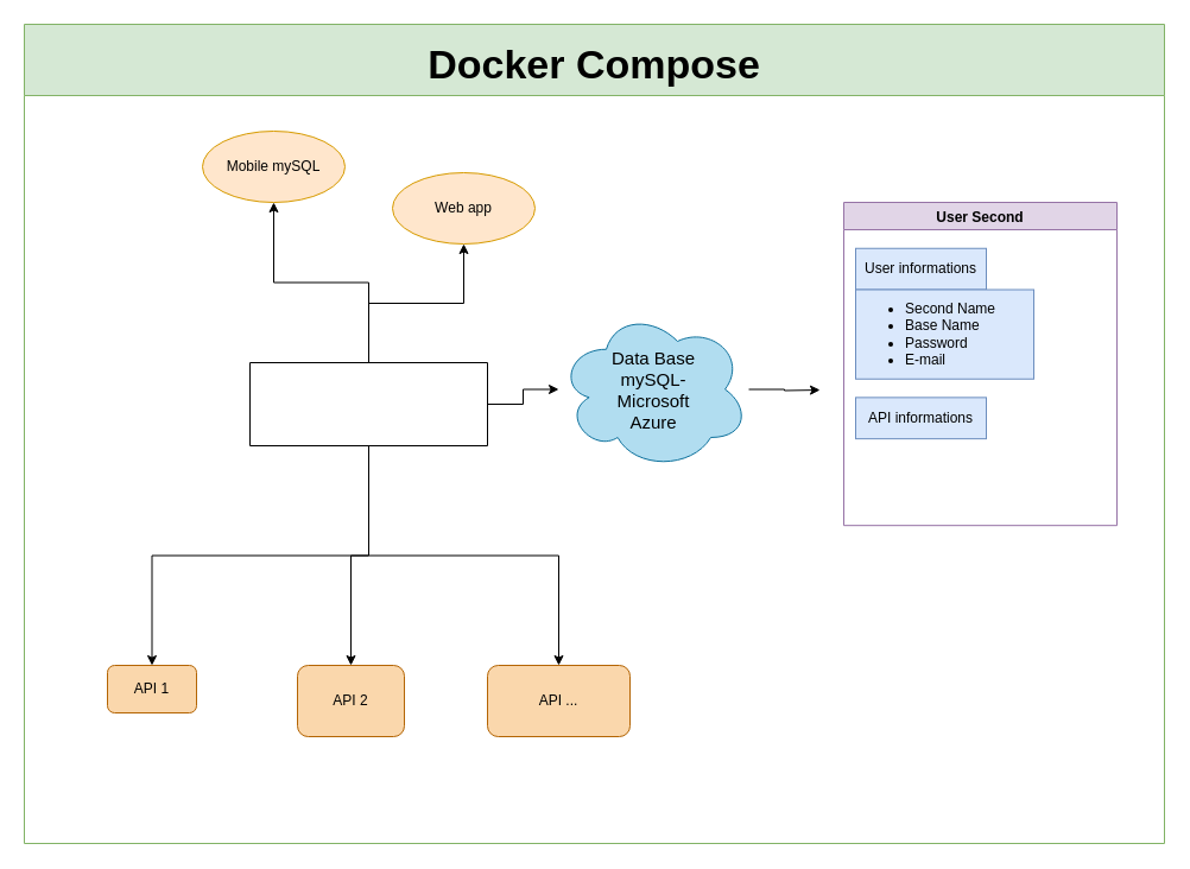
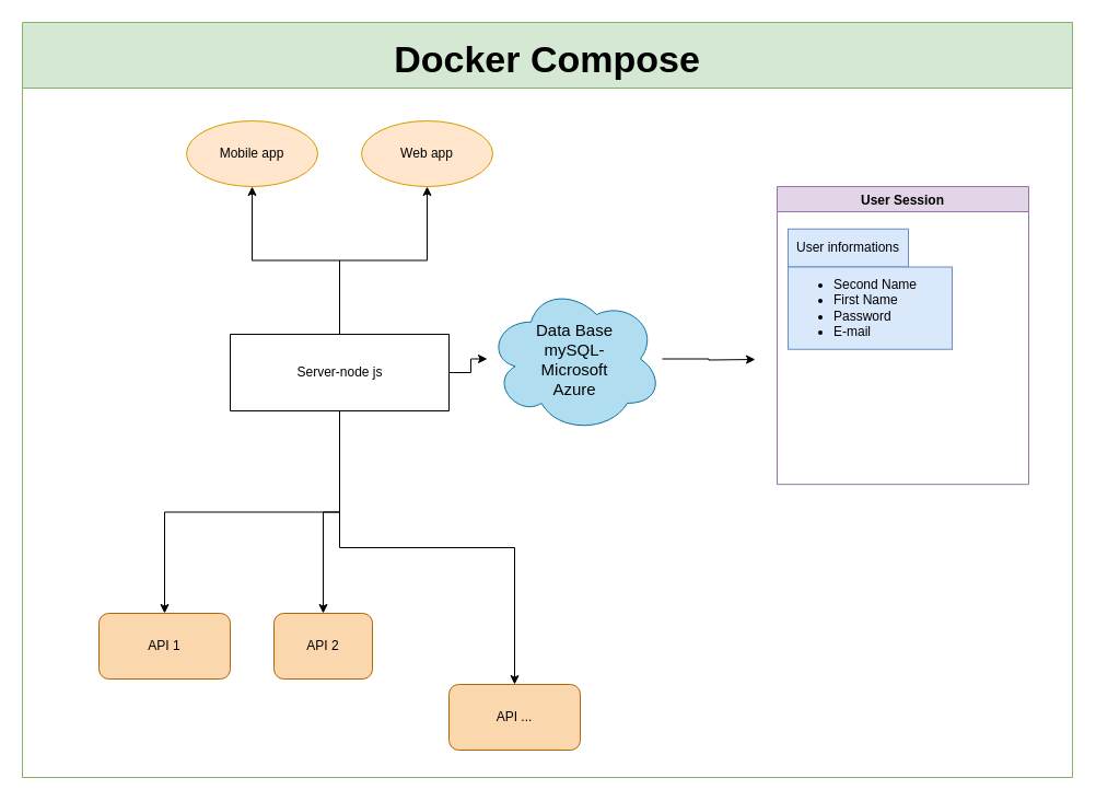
  <mxCell id="0" />
  <mxCell id="1" parent="0" />
  <mxCell id="2" value="Docker Compose" style="swimlane;fontSize=34;startSize=60;fillColor=#d5e8d4;strokeColor=#82b366;" parent="1" vertex="1"><mxGeometry x="20" y="20" width="960" height="690" as="geometry" /></mxCell>
- <mxCell id="3" value="API 1" style="rounded=1;whiteSpace=wrap;html=1;fillColor=#fad7ac;strokeColor=#b46504;" parent="2" vertex="1"><mxGeometry x="70" y="540" width="75" height="40" as="geometry" /></mxCell>
+ <mxCell id="3" value="API 1" style="rounded=1;whiteSpace=wrap;html=1;fillColor=#fad7ac;strokeColor=#b46504;" parent="2" vertex="1"><mxGeometry x="70" y="540" width="120" height="60" as="geometry" /></mxCell>
  <mxCell id="4" style="edgeStyle=orthogonalEdgeStyle;rounded=0;orthogonalLoop=1;jettySize=auto;html=1;exitX=0.5;exitY=1;exitDx=0;exitDy=0;entryX=0.5;entryY=0;entryDx=0;entryDy=0;" parent="2" source="10" target="3" edge="1"><mxGeometry relative="1" as="geometry"><mxPoint x="290" y="500" as="sourcePoint" /></mxGeometry></mxCell>
  <mxCell id="5" value="API 2" style="rounded=1;whiteSpace=wrap;html=1;fillColor=#fad7ac;strokeColor=#b46504;" parent="2" vertex="1"><mxGeometry x="230" y="540" width="90" height="60" as="geometry" /></mxCell>
  <mxCell id="6" style="edgeStyle=orthogonalEdgeStyle;rounded=0;orthogonalLoop=1;jettySize=auto;html=1;exitX=0.5;exitY=1;exitDx=0;exitDy=0;" parent="2" source="10" target="5" edge="1"><mxGeometry relative="1" as="geometry"><mxPoint x="290" y="500" as="sourcePoint" /></mxGeometry></mxCell>
- <mxCell id="7" value="API ..." style="rounded=1;whiteSpace=wrap;html=1;fillColor=#fad7ac;strokeColor=#b46504;" parent="2" vertex="1"><mxGeometry x="390" y="540" width="120" height="60" as="geometry" /></mxCell>
+ <mxCell id="7" value="API ..." style="rounded=1;whiteSpace=wrap;html=1;fillColor=#fad7ac;strokeColor=#b46504;" parent="2" vertex="1"><mxGeometry x="390" y="605" width="120" height="60" as="geometry" /></mxCell>
  <mxCell id="8" style="edgeStyle=orthogonalEdgeStyle;rounded=0;orthogonalLoop=1;jettySize=auto;html=1;exitX=0.5;exitY=1;exitDx=0;exitDy=0;entryX=0.5;entryY=0;entryDx=0;entryDy=0;" parent="2" source="10" target="7" edge="1"><mxGeometry relative="1" as="geometry"><mxPoint x="290" y="500" as="sourcePoint" /></mxGeometry></mxCell>
  <mxCell id="9" style="edgeStyle=orthogonalEdgeStyle;rounded=0;orthogonalLoop=1;jettySize=auto;html=1;exitX=1;exitY=0.5;exitDx=0;exitDy=0;fontSize=15;" parent="2" source="10" target="12" edge="1"><mxGeometry relative="1" as="geometry" /></mxCell>
  <mxCell id="10" value="" style="swimlane;startSize=0;fillColor=none;" parent="2" vertex="1"><mxGeometry x="190" y="285" width="200" height="70" as="geometry"><mxRectangle x="320" y="440" width="50" height="40" as="alternateBounds" /></mxGeometry></mxCell>
- <mxCell id="12" value="&lt;blockquote&gt;&lt;div align=&quot;center&quot;&gt;Data Base&lt;br&gt;mySQL-Microsoft Azure&lt;br&gt;&lt;/div&gt;&lt;/blockquote&gt;" style="ellipse;shape=cloud;whiteSpace=wrap;html=1;fontSize=15;align=center;fillColor=#b1ddf0;strokeColor=#10739e;" parent="2" vertex="1"><mxGeometry x="450" y="240" width="160" height="135" as="geometry" /></mxCell>
+ <mxCell id="11" value="Server-node js&lt;br&gt;" style="text;html=1;align=center;verticalAlign=middle;resizable=0;points=[];autosize=1;strokeColor=none;fillColor=none;" parent="10" vertex="1"><mxGeometry x="55" y="25" width="90" height="20" as="geometry" /></mxCell>
+ <mxCell id="12" value="&lt;blockquote&gt;&lt;div align=&quot;center&quot;&gt;Data Base&lt;br&gt;mySQL-Microsoft Azure&lt;br&gt;&lt;/div&gt;&lt;/blockquote&gt;" style="ellipse;shape=cloud;whiteSpace=wrap;html=1;fontSize=15;align=center;fillColor=#b1ddf0;strokeColor=#10739e;" parent="2" vertex="1"><mxGeometry x="425" y="240" width="160" height="135" as="geometry" /></mxCell>
  <mxCell id="13" value="" style="group" parent="2" vertex="1" connectable="0"><mxGeometry x="690" y="150" width="230" height="272.18" as="geometry" /></mxCell>
- <mxCell id="14" value="User Second" style="swimlane;fillColor=#e1d5e7;strokeColor=#9673a6;" parent="13" vertex="1"><mxGeometry width="230" height="272.18" as="geometry" /></mxCell>
+ <mxCell id="14" value="User Session" style="swimlane;fillColor=#e1d5e7;strokeColor=#9673a6;" parent="13" vertex="1"><mxGeometry width="230" height="272.18" as="geometry" /></mxCell>
  <mxCell id="15" value="" style="group" parent="14" vertex="1" connectable="0"><mxGeometry x="10" y="38.75" width="150" height="110" as="geometry" /></mxCell>
  <mxCell id="16" value="User informations" style="text;html=1;strokeColor=#6c8ebf;fillColor=#dae8fc;align=center;verticalAlign=middle;whiteSpace=wrap;rounded=0;" parent="15" vertex="1"><mxGeometry width="110" height="34.762" as="geometry" /></mxCell>
- <mxCell id="17" value="&lt;ul&gt;&lt;li&gt;Second Name&lt;/li&gt;&lt;li&gt;Base Name&lt;/li&gt;&lt;li&gt;Password&lt;/li&gt;&lt;li&gt;E-mail&lt;br&gt;&lt;/li&gt;&lt;/ul&gt;" style="text;html=1;strokeColor=#6c8ebf;fillColor=#dae8fc;align=left;verticalAlign=middle;whiteSpace=wrap;rounded=0;" parent="15" vertex="1"><mxGeometry y="34.76" width="150" height="75.24" as="geometry" /></mxCell>
+ <mxCell id="17" value="&lt;ul&gt;&lt;li&gt;Second Name&lt;/li&gt;&lt;li&gt;First Name&lt;/li&gt;&lt;li&gt;Password&lt;/li&gt;&lt;li&gt;E-mail&lt;br&gt;&lt;/li&gt;&lt;/ul&gt;" style="text;html=1;strokeColor=#6c8ebf;fillColor=#dae8fc;align=left;verticalAlign=middle;whiteSpace=wrap;rounded=0;" parent="15" vertex="1"><mxGeometry y="34.76" width="150" height="75.24" as="geometry" /></mxCell>
  <mxCell id="18" value="" style="group" parent="13" vertex="1" connectable="0"><mxGeometry x="10" y="164.37" width="150" height="91.25" as="geometry" /></mxCell>
- <mxCell id="19" value="API informations" style="text;html=1;strokeColor=#6c8ebf;fillColor=#dae8fc;align=center;verticalAlign=middle;whiteSpace=wrap;rounded=0;" parent="18" vertex="1"><mxGeometry width="110" height="34.762" as="geometry" /></mxCell>
- <mxCell id="20" value="Mobile mySQL" style="ellipse;whiteSpace=wrap;html=1;fillColor=#ffe6cc;strokeColor=#d79b00;" parent="2" vertex="1"><mxGeometry x="150" y="90" width="120" height="60" as="geometry" /></mxCell>
- <mxCell id="21" value="Web app" style="ellipse;whiteSpace=wrap;html=1;fillColor=#ffe6cc;strokeColor=#d79b00;" parent="2" vertex="1"><mxGeometry x="310" y="125" width="120" height="60" as="geometry" /></mxCell>
+ <mxCell id="20" value="Mobile app" style="ellipse;whiteSpace=wrap;html=1;fillColor=#ffe6cc;strokeColor=#d79b00;" parent="2" vertex="1"><mxGeometry x="150" y="90" width="120" height="60" as="geometry" /></mxCell>
+ <mxCell id="21" value="Web app" style="ellipse;whiteSpace=wrap;html=1;fillColor=#ffe6cc;strokeColor=#d79b00;" parent="2" vertex="1"><mxGeometry x="310" y="90" width="120" height="60" as="geometry" /></mxCell>
  <mxCell id="22" style="edgeStyle=orthogonalEdgeStyle;rounded=0;orthogonalLoop=1;jettySize=auto;html=1;entryX=0.5;entryY=1;entryDx=0;entryDy=0;fontSize=15;" parent="2" source="10" target="20" edge="1"><mxGeometry relative="1" as="geometry" /></mxCell>
  <mxCell id="23" style="edgeStyle=orthogonalEdgeStyle;rounded=0;orthogonalLoop=1;jettySize=auto;html=1;entryX=0.5;entryY=1;entryDx=0;entryDy=0;fontSize=15;" parent="2" source="10" target="21" edge="1"><mxGeometry relative="1" as="geometry" /></mxCell>
  <mxCell id="24" style="edgeStyle=orthogonalEdgeStyle;rounded=0;orthogonalLoop=1;jettySize=auto;html=1;fontSize=15;" parent="1" source="12" edge="1"><mxGeometry relative="1" as="geometry"><mxPoint x="690" y="328" as="targetPoint" /></mxGeometry></mxCell>
